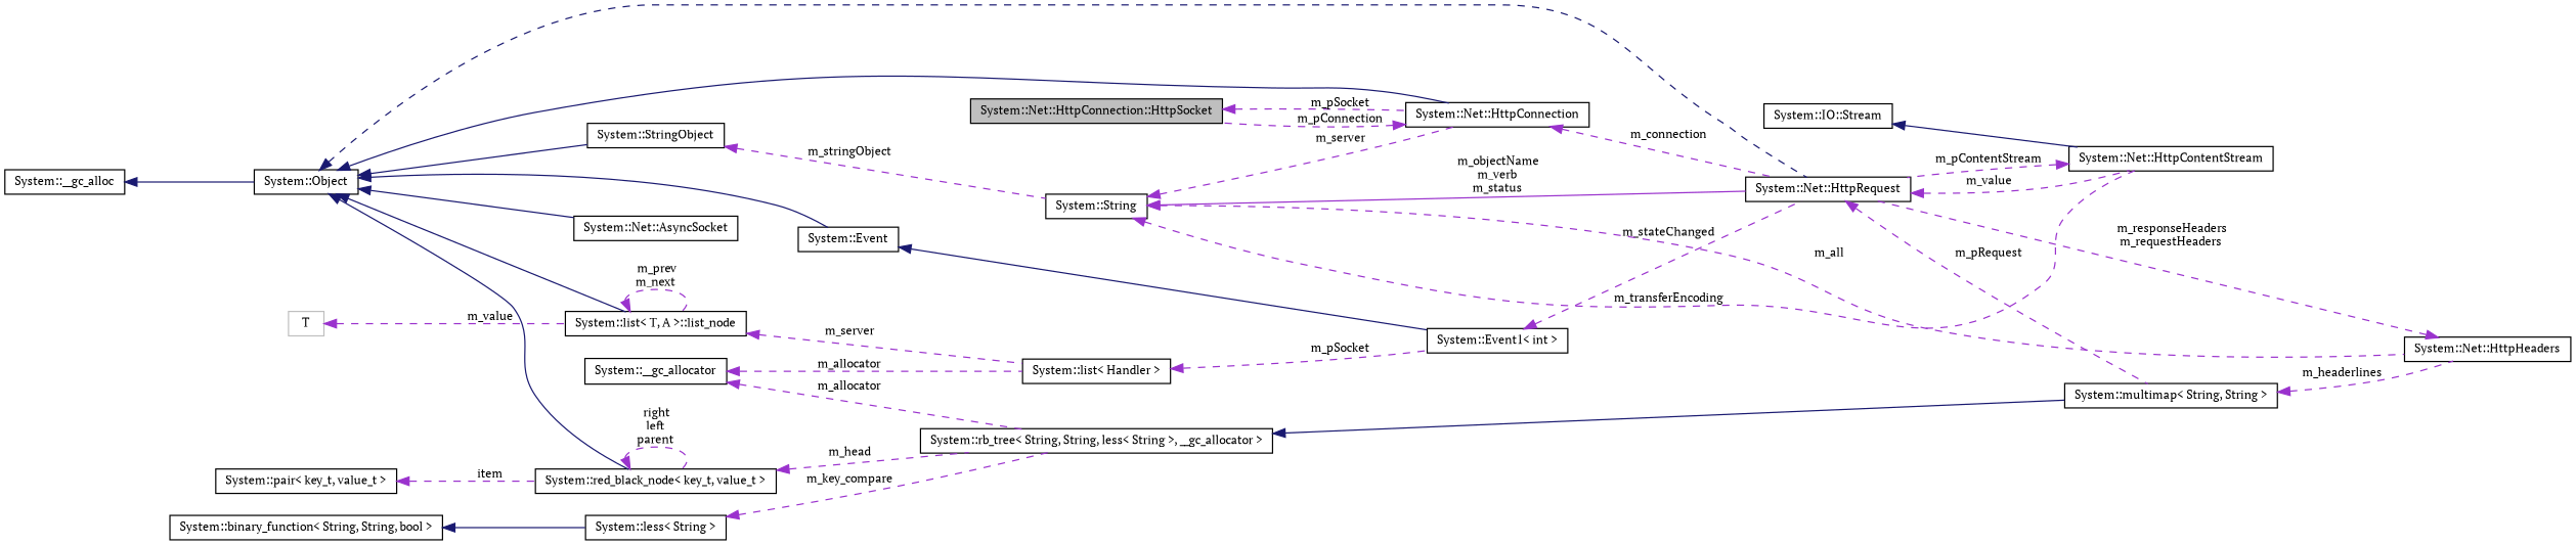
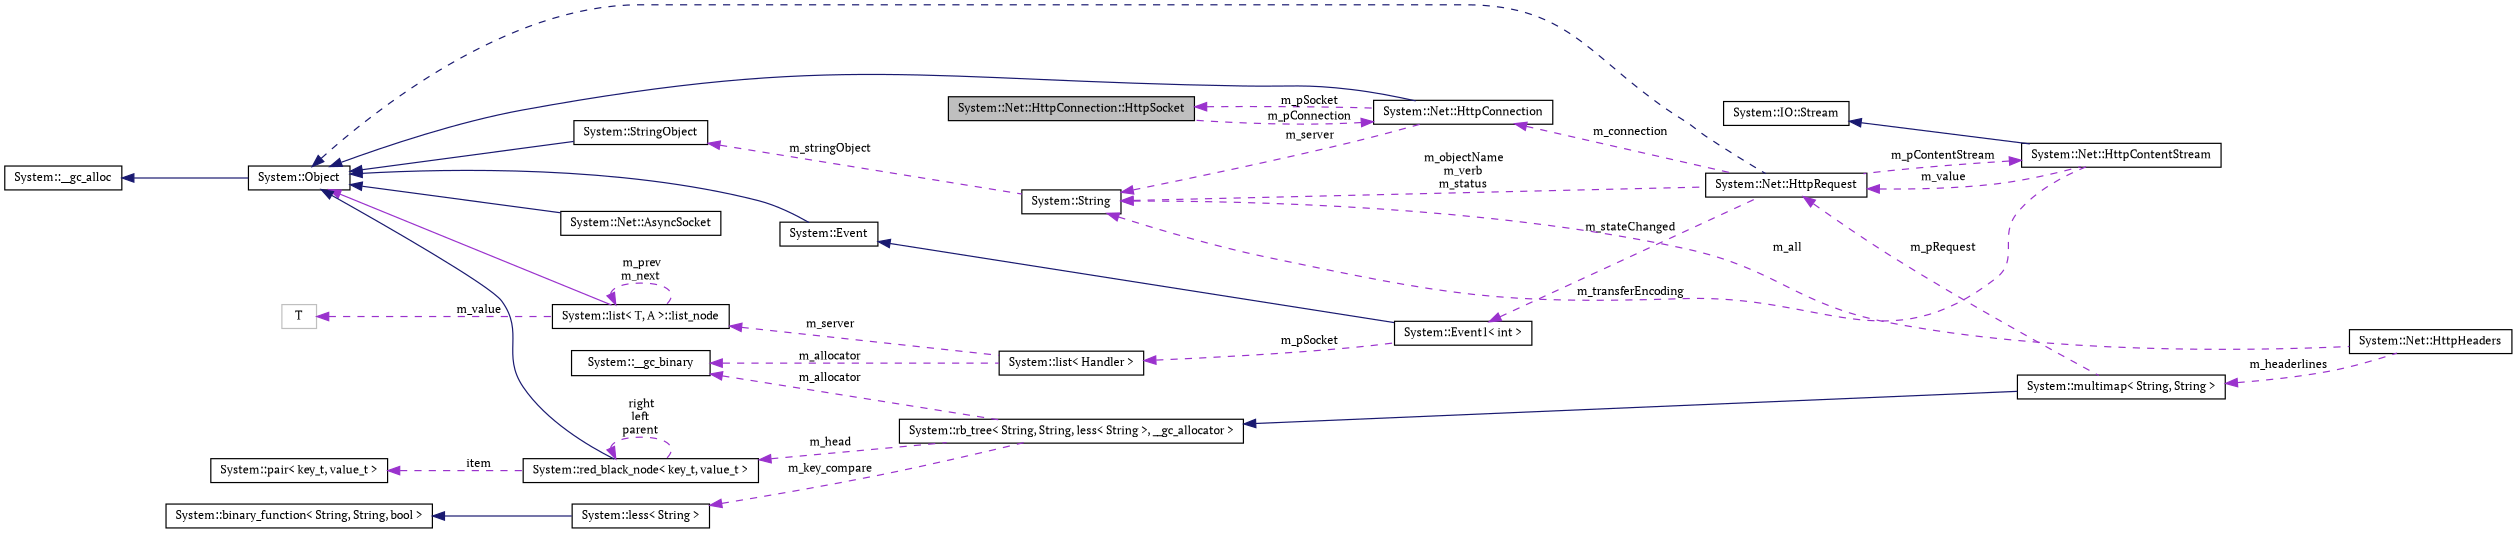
  digraph {
    fontname="PT Serif"
    rankdir=LR
    node [color=black fillcolor=white fontname="PT Serif" fontsize=10 shape=record style=filled]
    edge [color=darkorchid3 dir=back fontname="PT Serif" fontsize=10 labelfontname=Helvetica labelfontsize=10 style=dashed]
    n1 [fillcolor=grey75 fontcolor=black height=0.2 label="System::Net::HttpConnection::HttpSocket" width=0.4]
    n2 [height=0.2 label="System::Net::HttpConnection" width=0.4]
    n3 [height=0.2 label="System::Net::HttpRequest" width=0.4]
    n4 [height=0.2 label="System::Net::AsyncSocket" width=0.4]
    n5 [height=0.2 label="System::Object" width=0.4]
    n6 [height=0.2 label="System::Event" width=0.4]
    n7 [height=0.2 label="System::list\< T, A \>::list_node" width=0.4]
    n8 [height=0.2 label="System::StringObject" width=0.4]
    n9 [height=0.2 label="System::red_black_node\< key_t, value_t \>" width=0.4]
    n10 [height=0.2 label="System::Net::HttpContentStream" width=0.4]
    n11 [height=0.2 label="System::multimap\< String, String \>" width=0.4]
    n12 [height=0.2 label="System::Event1\< int \>" width=0.4]
    n13 [height=0.2 label="System::list\< Handler \>" width=0.4]
    n14 [height=0.2 label="System::IO::Stream" width=0.4]
    n15 [height=0.2 label="System::String" width=0.4]
    n16 [height=0.2 label="System::rb_tree\< String, String, less\< String \>, __gc_allocator \>" width=0.4]
    n17 [height=0.2 label="System::__gc_alloc" width=0.4]
-   n18 [height=0.2 label="System::__gc_allocator" width=0.4]
+   n18 [height=0.2 label="System::__gc_binary" width=0.4]
    n19 [color=grey75 height=0.2 label=T width=0.4]
    n20 [height=0.2 label="System::Net::HttpHeaders" width=0.4]
    n21 [height=0.2 label="System::less\< String \>" width=0.4]
    n22 [height=0.2 label="System::binary_function\< String, String, bool \>" width=0.4]
    n23 [height=0.2 label="System::pair\< key_t, value_t \>" width=0.4]
    n1 -> n2 [label=" m_pSocket"]
    n2 -> n1 [label=" m_pConnection"]
    n2 -> n3 [label=" m_connection"]
    n3 -> n10 [label=" m_value"]
    n3 -> n11 [label=" m_pRequest"]
    n5 -> n2 [color=midnightblue style=solid]
    n5 -> n3 [color=midnightblue]
    n5 -> n4 [color=midnightblue style=solid]
    n5 -> n6 [color=midnightblue style=solid]
-   n5 -> n7 [color=midnightblue style=solid]
+   n5 -> n7 [style=solid]
    n5 -> n8 [color=midnightblue style=solid]
    n5 -> n9 [color=midnightblue style=solid]
    n6 -> n12 [color=midnightblue style=solid]
    n7 -> n7 [label=" m_prev\nm_next"]
    n7 -> n13 [label=" m_server"]
    n8 -> n15 [label=" m_stringObject"]
    n9 -> n9 [label=" right\nleft\nparent"]
    n9 -> n16 [label=" m_head"]
    n10 -> n3 [label=" m_pContentStream"]
    n11 -> n20 [label=" m_headerlines"]
    n12 -> n3 [label=" m_stateChanged"]
    n13 -> n12 [label=" m_pSocket"]
    n14 -> n10 [color=midnightblue style=solid]
    n15 -> n2 [label=" m_server"]
-   n15 -> n3 [label=" m_objectName\nm_verb\nm_status" style=solid]
+   n15 -> n3 [label=" m_objectName\nm_verb\nm_status"]
    n15 -> n10 [label=" m_transferEncoding"]
    n15 -> n20 [label=" m_all"]
    n16 -> n11 [color=midnightblue style=solid]
    n17 -> n5 [color=midnightblue style=solid]
    n18 -> n13 [label=" m_allocator"]
    n18 -> n16 [label=" m_allocator"]
    n19 -> n7 [label=" m_value"]
-   n20 -> n3 [label=" m_responseHeaders\nm_requestHeaders"]
    n21 -> n16 [label=" m_key_compare"]
    n22 -> n21 [color=midnightblue style=solid]
    n23 -> n9 [label=" item"]
  }
